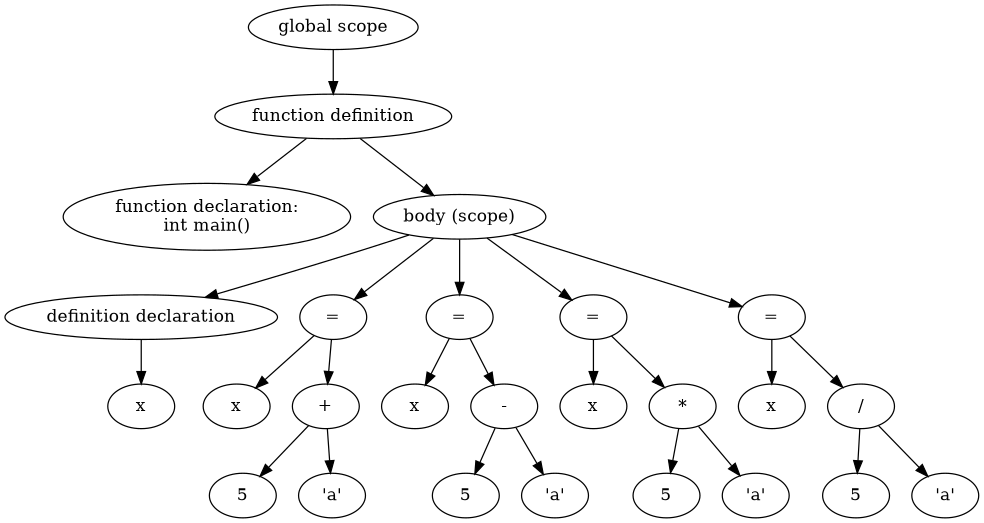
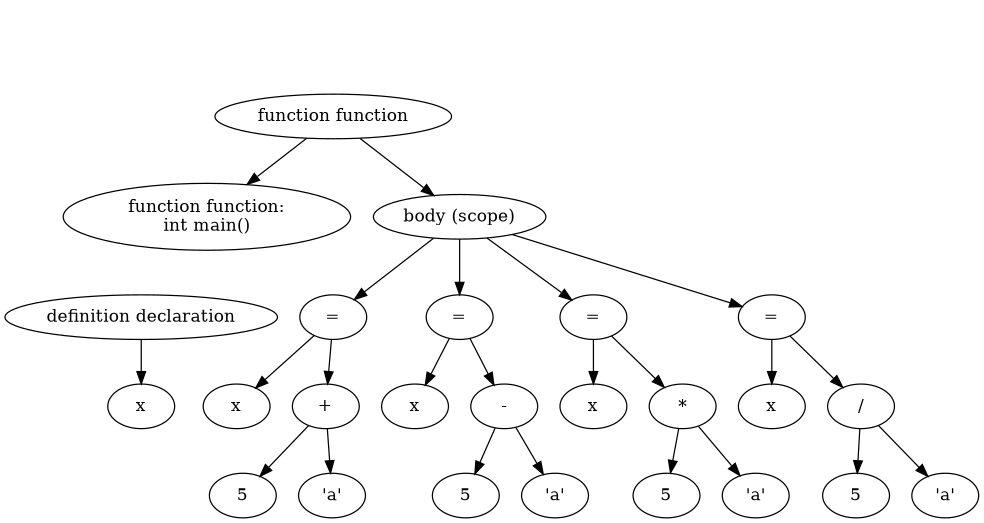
  digraph {
-   n1 [label="function declaration:\nint main()"]
-   n2 [label="function definition"]
+   n1 [label="function function:\nint main()"]
+   n2 [label="function function"]
    n3 [label="body (scope)"]
    n4 [label="definition declaration"]
    n5 [label="="]
    n6 [label="="]
    n7 [label="="]
    n8 [label="="]
    n9 [label=x]
    n10 [label=x]
    n11 [label="+"]
    n12 [label=x]
    n13 [label="-"]
    n14 [label=x]
    n15 [label="*"]
    n16 [label=x]
    n17 [label="/"]
    n18 [label=5]
    n19 [label="'a'"]
    n20 [label=5]
    n21 [label="'a'"]
    n22 [label=5]
    n23 [label="'a'"]
    n24 [label=5]
    n25 [label="'a'"]
-   n26 [label="global scope"]
    n2 -> n1
    n2 -> n3
-   n3 -> n4
    n3 -> n5
    n3 -> n6
    n3 -> n7
    n3 -> n8
    n4 -> n9
    n5 -> n10
    n5 -> n11
    n6 -> n12
    n6 -> n13
    n7 -> n14
    n7 -> n15
    n8 -> n16
    n8 -> n17
    n11 -> n18
    n11 -> n19
    n13 -> n20
    n13 -> n21
    n15 -> n22
    n15 -> n23
    n17 -> n24
    n17 -> n25
-   n26 -> n2
  }
